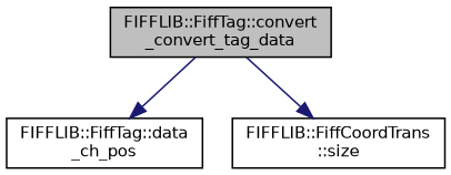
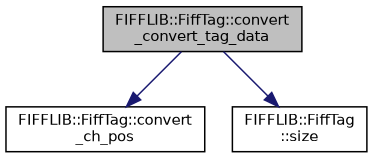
  digraph {
    fontname="DejaVu Sans"
    rankdir=TB
    node [color=black fillcolor=white fontname="DejaVu Sans" fontsize=10 shape=record style=filled]
    edge [color=midnightblue fontname="DejaVu Sans" fontsize=10 labelfontname=Helvetica labelfontsize=10 style=solid]
    n1 [fillcolor=grey75 fontcolor=black height=0.2 label="FIFFLIB::FiffTag::convert\l_convert_tag_data" width=0.4]
-   n2 [height=0.2 label="FIFFLIB::FiffTag::data\l_ch_pos" width=0.4]
-   n3 [height=0.2 label="FIFFLIB::FiffCoordTrans\l::size" width=0.4]
+   n2 [height=0.2 label="FIFFLIB::FiffTag::convert\l_ch_pos" width=0.4]
+   n3 [height=0.2 label="FIFFLIB::FiffTag\l::size" width=0.4]
    n1 -> n2
    n1 -> n3
  }
